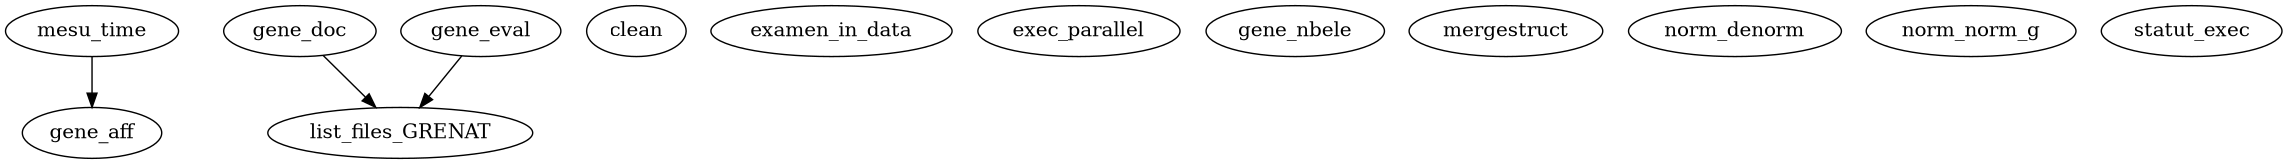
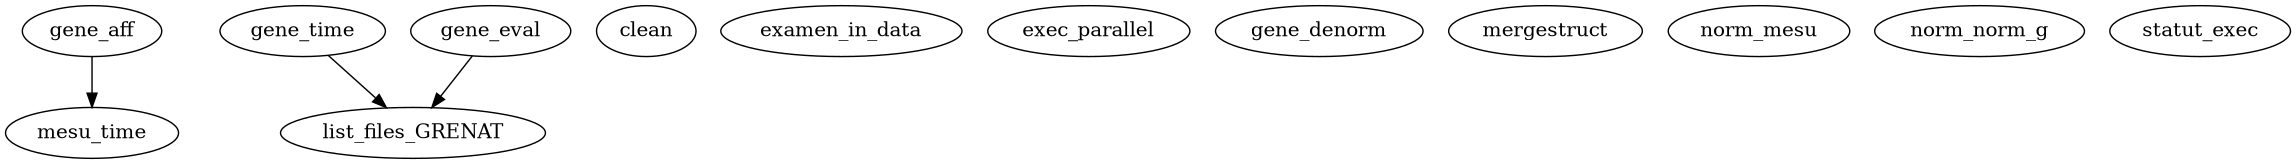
  digraph {
    gene_aff
    mesu_time
-   gene_doc
+   gene_doc [label=gene_time]
    list_files_GRENAT
    gene_eval
    clean
    examen_in_data
    exec_parallel
-   gene_nbele
+   gene_nbele [label=gene_denorm]
    mergestruct
-   norm_denorm
+   norm_denorm [label=norm_mesu]
    n12 [label=norm_norm_g]
    n13 [label=statut_exec]
-   mesu_time -> gene_aff
+   gene_aff -> mesu_time
    gene_doc -> list_files_GRENAT
    gene_eval -> list_files_GRENAT
  }
